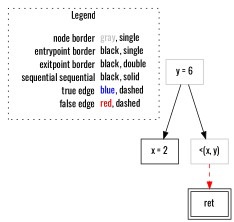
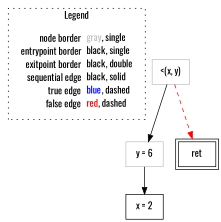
  digraph {
    fontname=Oswald
    node [fontname=Oswald shape=rect color=black]
    edge [color=black fontname=Oswald]
-   n1 [label=<<table border="0" cellpadding="2" cellspacing="0" cellborder="0"><tr><td align="right">node border&nbsp;</td><td align="left"><font color="gray">gray</font>, single</td></tr><tr><td align="right">entrypoint border&nbsp;</td><td align="left"><font color="black">black</font>, single</td></tr><tr><td align="right">exitpoint border&nbsp;</td><td align="left"><font color="black">black</font>, double</td></tr><tr><td align="right">sequential sequential&nbsp;</td><td align="left"><font color="black">black</font>, solid</td></tr><tr><td align="right">true edge&nbsp;</td><td align="left"><font color="blue">blue</font>, dashed</td></tr><tr><td align="right">false edge&nbsp;</td><td align="left"><font color="red">red</font>, dashed</td></tr></table>> shape=plaintext color=""]
+   n1 [label=<<table border="0" cellpadding="2" cellspacing="0" cellborder="0"><tr><td align="right">node border&nbsp;</td><td align="left"><font color="gray">gray</font>, single</td></tr><tr><td align="right">entrypoint border&nbsp;</td><td align="left"><font color="black">black</font>, single</td></tr><tr><td align="right">exitpoint border&nbsp;</td><td align="left"><font color="black">black</font>, double</td></tr><tr><td align="right">sequential edge&nbsp;</td><td align="left"><font color="black">black</font>, solid</td></tr><tr><td align="right">true edge&nbsp;</td><td align="left"><font color="blue">blue</font>, dashed</td></tr><tr><td align="right">false edge&nbsp;</td><td align="left"><font color="red">red</font>, dashed</td></tr></table>> shape=plaintext color=""]
    n2 [label=<x = 2>]
    n3 [color=gray label=<y = 6>]
    n4 [color=gray label=<&lt;(x, y)>]
    n5 [label=<ret> peripheries=2]
    subgraph cluster_1 {
      label=Legend
      style=dotted
      n1
    }
    n3 -> n2
-   n3 -> n4
+   n4 -> n3
    n4 -> n5 [color=red style=dashed]
  }
